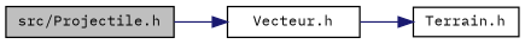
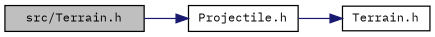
  digraph {
    fontname="IBM Plex Mono"
    rankdir=LR
    node [color=black fillcolor=white fontname="IBM Plex Mono" fontsize=10 shape=record style=filled]
    edge [color=midnightblue fontname="IBM Plex Mono" fontsize=10 labelfontname=Helvetica labelfontsize=10 style=solid]
-   n1 [fillcolor=grey75 fontcolor=black height=0.2 label="src/Projectile.h" width=0.4]
-   n2 [height=0.2 label="Vecteur.h" width=0.4]
+   n1 [fillcolor=grey75 fontcolor=black height=0.2 label="src/Terrain.h" width=0.4]
+   n2 [height=0.2 label="Projectile.h" width=0.4]
    n3 [height=0.2 label="Terrain.h" width=0.4]
    n1 -> n2
    n2 -> n3
  }
